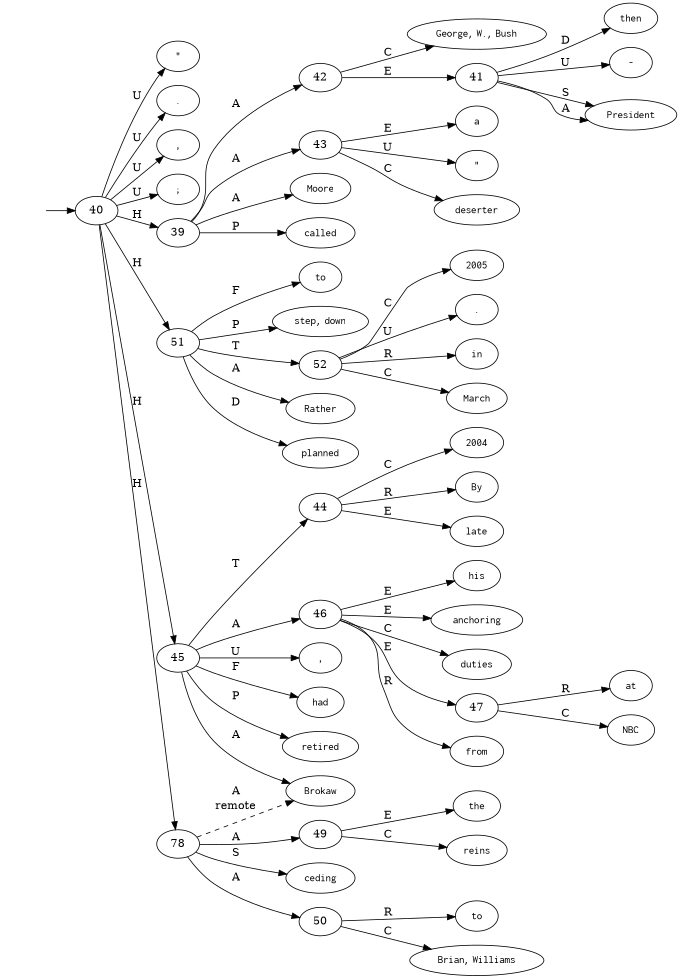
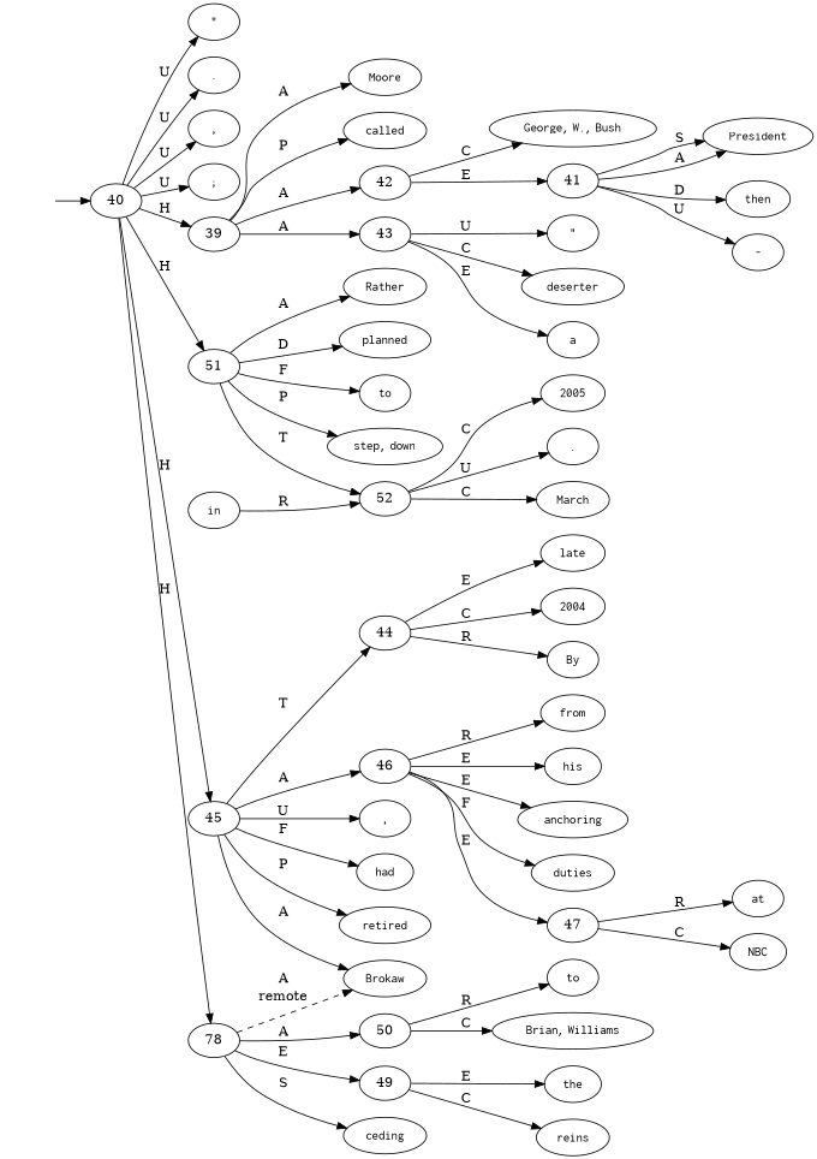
  digraph {
    rankdir=LR
    node [shape=oval]
    top [style=invis shape=""]
    40 [shape=""]
    n3 [label=<<table align="center" border="0" cellspacing="0"><tr><td colspan="2"><font face="Courier">&quot;</font></td></tr></table>>]
    n4 [label=<<table align="center" border="0" cellspacing="0"><tr><td colspan="2"><font face="Courier">.</font></td></tr></table>>]
    n5 [label=<<table align="center" border="0" cellspacing="0"><tr><td colspan="2"><font face="Courier">,</font></td></tr></table>>]
    n6 [label=<<table align="center" border="0" cellspacing="0"><tr><td colspan="2"><font face="Courier">;</font></td></tr></table>>]
    39 [shape=""]
    51 [shape=""]
    n9 [label=78 shape=""]
    45 [shape=""]
    n11 [label=<<table align="center" border="0" cellspacing="0"><tr><td colspan="2"><font face="Courier">Moore</font></td></tr></table>>]
    n12 [label=<<table align="center" border="0" cellspacing="0"><tr><td colspan="2"><font face="Courier">called</font></td></tr></table>>]
    42 [shape=""]
    43 [shape=""]
    n15 [label=<<table align="center" border="0" cellspacing="0"><tr><td colspan="2"><font face="Courier">Rather</font></td></tr></table>>]
    n16 [label=<<table align="center" border="0" cellspacing="0"><tr><td colspan="2"><font face="Courier">planned</font></td></tr></table>>]
    n17 [label=<<table align="center" border="0" cellspacing="0"><tr><td colspan="2"><font face="Courier">to</font></td></tr></table>>]
    n18 [label=<<table align="center" border="0" cellspacing="0"><tr><td colspan="2"><font face="Courier">step</font>,&nbsp;<font face="Courier">down</font></td></tr></table>>]
    52 [shape=""]
    n20 [label=<<table align="center" border="0" cellspacing="0"><tr><td colspan="2"><font face="Courier">Brokaw</font></td></tr></table>>]
    n21 [label=<<table align="center" border="0" cellspacing="0"><tr><td colspan="2"><font face="Courier">ceding</font></td></tr></table>>]
    50 [shape=""]
    49 [shape=""]
    n24 [label=<<table align="center" border="0" cellspacing="0"><tr><td colspan="2"><font face="Courier">,</font></td></tr></table>>]
    n25 [label=<<table align="center" border="0" cellspacing="0"><tr><td colspan="2"><font face="Courier">had</font></td></tr></table>>]
    n26 [label=<<table align="center" border="0" cellspacing="0"><tr><td colspan="2"><font face="Courier">retired</font></td></tr></table>>]
    44 [shape=""]
    46 [shape=""]
    n29 [label=<<table align="center" border="0" cellspacing="0"><tr><td colspan="2"><font face="Courier">then</font></td></tr></table>>]
    n30 [label=<<table align="center" border="0" cellspacing="0"><tr><td colspan="2"><font face="Courier">-</font></td></tr></table>>]
    n31 [label=<<table align="center" border="0" cellspacing="0"><tr><td colspan="2"><font face="Courier">President</font></td></tr></table>>]
    n32 [label=<<table align="center" border="0" cellspacing="0"><tr><td colspan="2"><font face="Courier">George</font>,&nbsp;<font face="Courier">W.</font>,&nbsp;<font face="Courier">Bush</font></td></tr></table>>]
    n33 [label=<<table align="center" border="0" cellspacing="0"><tr><td colspan="2"><font face="Courier">a</font></td></tr></table>>]
    n34 [label=<<table align="center" border="0" cellspacing="0"><tr><td colspan="2"><font face="Courier">&quot;</font></td></tr></table>>]
    n35 [label=<<table align="center" border="0" cellspacing="0"><tr><td colspan="2"><font face="Courier">deserter</font></td></tr></table>>]
    n36 [label=<<table align="center" border="0" cellspacing="0"><tr><td colspan="2"><font face="Courier">By</font></td></tr></table>>]
    n37 [label=<<table align="center" border="0" cellspacing="0"><tr><td colspan="2"><font face="Courier">late</font></td></tr></table>>]
    n38 [label=<<table align="center" border="0" cellspacing="0"><tr><td colspan="2"><font face="Courier">2004</font></td></tr></table>>]
    n39 [label=<<table align="center" border="0" cellspacing="0"><tr><td colspan="2"><font face="Courier">from</font></td></tr></table>>]
    n40 [label=<<table align="center" border="0" cellspacing="0"><tr><td colspan="2"><font face="Courier">his</font></td></tr></table>>]
    n41 [label=<<table align="center" border="0" cellspacing="0"><tr><td colspan="2"><font face="Courier">anchoring</font></td></tr></table>>]
    n42 [label=<<table align="center" border="0" cellspacing="0"><tr><td colspan="2"><font face="Courier">duties</font></td></tr></table>>]
    n43 [label=<<table align="center" border="0" cellspacing="0"><tr><td colspan="2"><font face="Courier">at</font></td></tr></table>>]
    n44 [label=<<table align="center" border="0" cellspacing="0"><tr><td colspan="2"><font face="Courier">NBC</font></td></tr></table>>]
    n45 [label=<<table align="center" border="0" cellspacing="0"><tr><td colspan="2"><font face="Courier">the</font></td></tr></table>>]
    n46 [label=<<table align="center" border="0" cellspacing="0"><tr><td colspan="2"><font face="Courier">reins</font></td></tr></table>>]
    n47 [label=<<table align="center" border="0" cellspacing="0"><tr><td colspan="2"><font face="Courier">to</font></td></tr></table>>]
    n48 [label=<<table align="center" border="0" cellspacing="0"><tr><td colspan="2"><font face="Courier">Brian</font>,&nbsp;<font face="Courier">Williams</font></td></tr></table>>]
    n49 [label=<<table align="center" border="0" cellspacing="0"><tr><td colspan="2"><font face="Courier">in</font></td></tr></table>>]
    n50 [label=<<table align="center" border="0" cellspacing="0"><tr><td colspan="2"><font face="Courier">March</font></td></tr></table>>]
    n51 [label=<<table align="center" border="0" cellspacing="0"><tr><td colspan="2"><font face="Courier">2005</font></td></tr></table>>]
    n52 [label=<<table align="center" border="0" cellspacing="0"><tr><td colspan="2"><font face="Courier">.</font></td></tr></table>>]
    41 [shape=""]
    47 [shape=""]
    top -> 40
    40 -> n3 [label=U]
    40 -> n4 [label=U]
    40 -> n5 [label=U]
    40 -> n6 [label=U]
    40 -> 39 [label=H]
    40 -> 51 [label=H]
    40 -> n9 [label=H]
    40 -> 45 [label=H]
    39 -> n11 [label=A]
    39 -> n12 [label=P]
    39 -> 42 [label=A]
    39 -> 43 [label=A]
    51 -> n15 [label=A]
    51 -> n16 [label=D]
    51 -> n17 [label=F]
    51 -> n18 [label=P]
    51 -> 52 [label=T]
    n9 -> n20 [label=<<table align="center" border="0" cellspacing="0"><tr><td colspan="1">A</td></tr><tr><td>remote</td></tr></table>> style=dashed]
    n9 -> n21 [label=S]
    n9 -> 50 [label=A]
-   n9 -> 49 [label=A]
+   n9 -> 49 [label=E]
    45 -> n20 [label=A]
    45 -> n24 [label=U]
    45 -> n25 [label=F]
    45 -> n26 [label=P]
    45 -> 44 [label=T]
    45 -> 46 [label=A]
    42 -> n32 [label=C]
    42 -> 41 [label=E]
    43 -> n33 [label=E]
    43 -> n34 [label=U]
    43 -> n35 [label=C]
-   52 -> n49 [label=R]
+   n49 -> 52 [label=R]
    52 -> n50 [label=C]
    52 -> n51 [label=C]
    52 -> n52 [label=U]
    50 -> n47 [label=R]
    50 -> n48 [label=C]
    49 -> n45 [label=E]
    49 -> n46 [label=C]
    44 -> n36 [label=R]
    44 -> n37 [label=E]
    44 -> n38 [label=C]
    46 -> n39 [label=R]
    46 -> n40 [label=E]
    46 -> n41 [label=E]
-   46 -> n42 [label=C]
+   46 -> n42 [label=F]
    46 -> 47 [label=E]
    41 -> n29 [label=D]
    41 -> n30 [label=U]
    41 -> n31 [label=S]
    41 -> n31 [label=A]
    47 -> n43 [label=R]
    47 -> n44 [label=C]
  }
